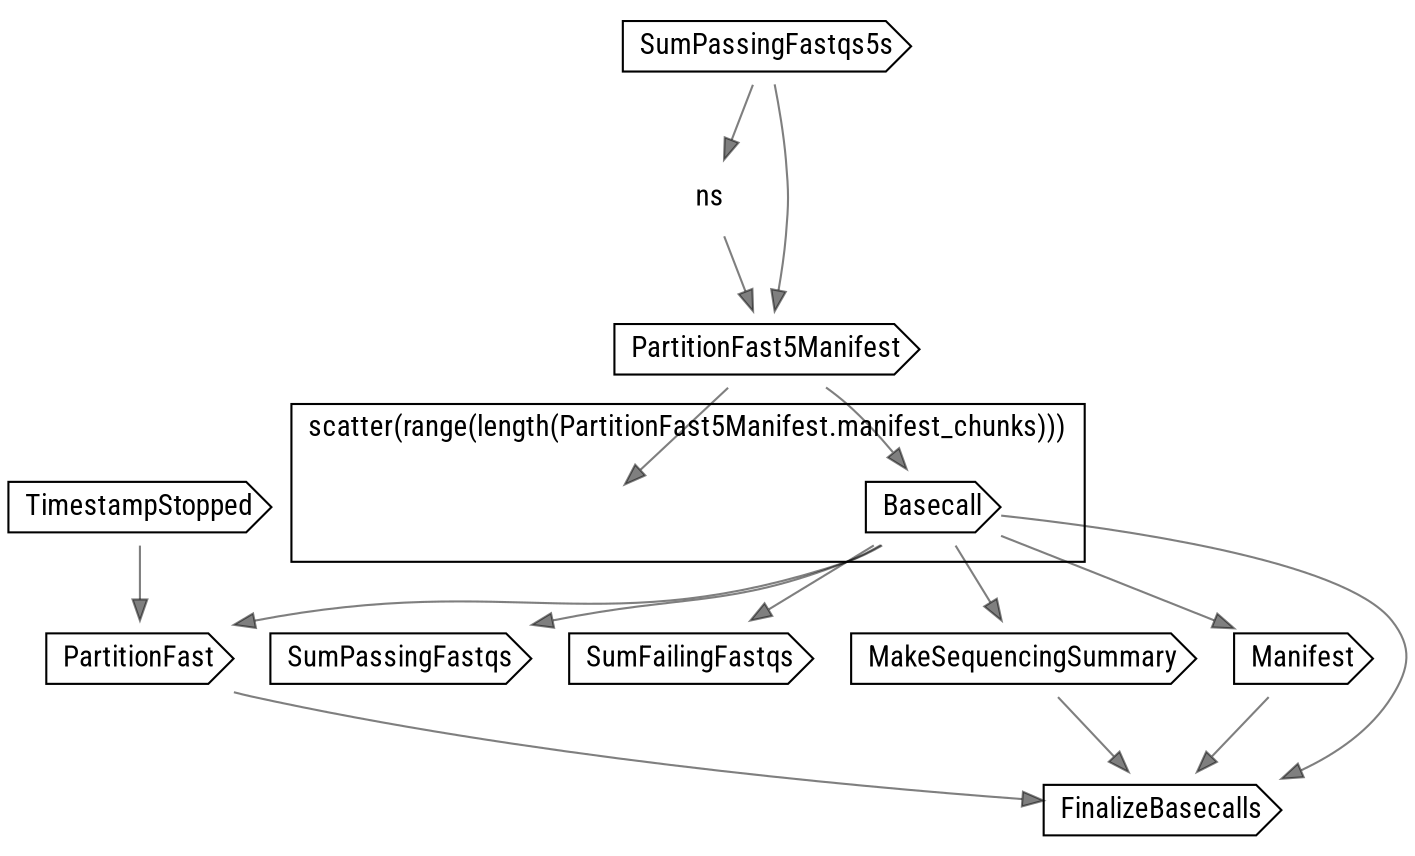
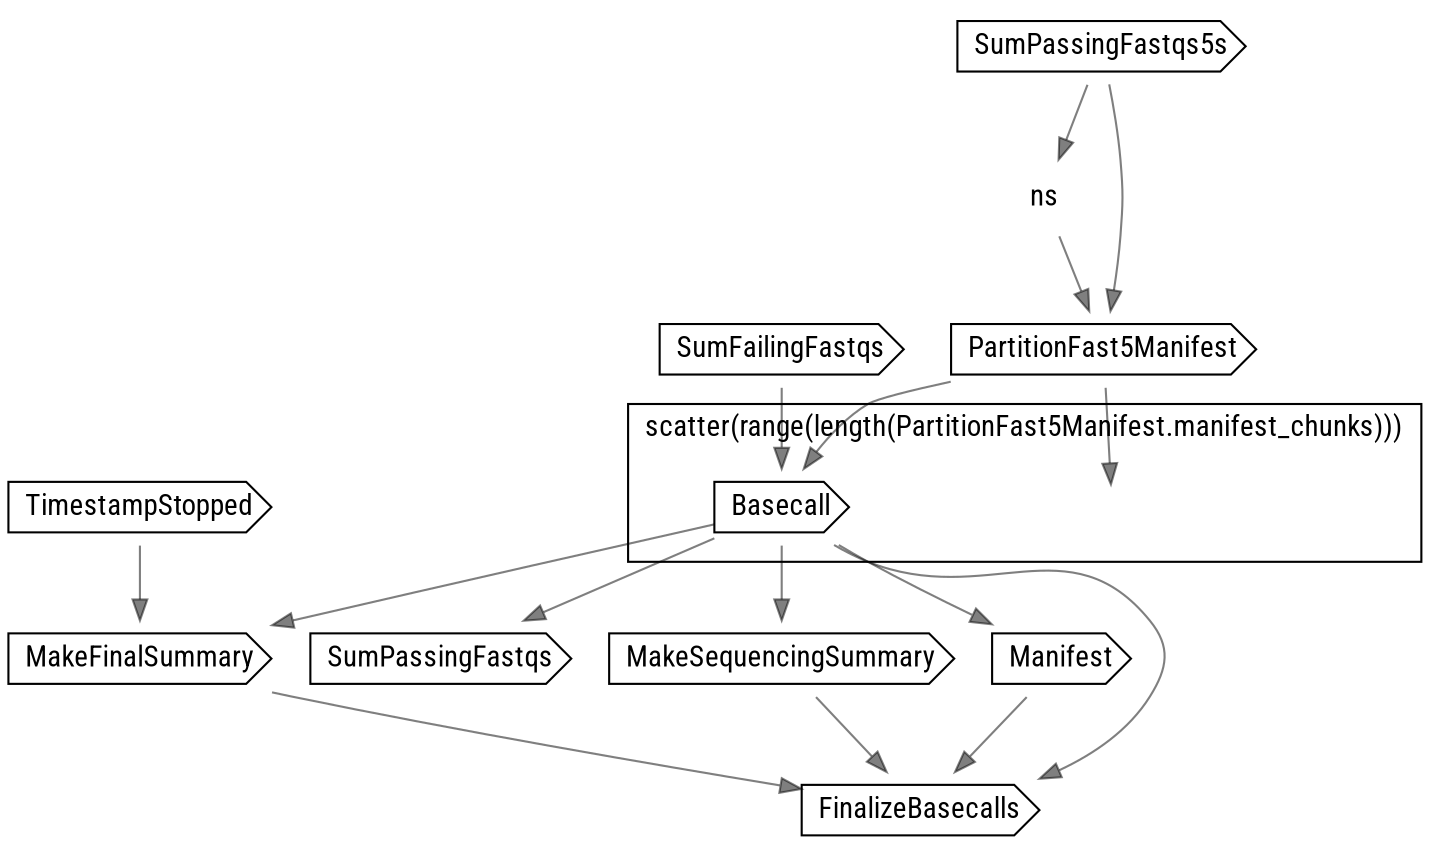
  digraph {
    compound=true
    fontname="Roboto Condensed"
    rankdir=TB
    node [fontname="Roboto Condensed" shape=cds]
    edge [color="#00000080" fontname="Roboto Condensed"]
    n1 [label=Basecall]
    "scatter-L44C5-chunk_index" [height=0 margin=0 style=invis width=0 shape=""]
    n3 [label=SumPassingFastqs]
    n4 [label=SumFailingFastqs]
    n5 [label=MakeSequencingSummary]
-   n6 [label=PartitionFast]
+   n6 [label=MakeFinalSummary]
    n7 [label=Manifest]
    n8 [label=FinalizeBasecalls]
    n9 [label=SumPassingFastqs5s]
    n10 [label=ns shape=plaintext]
    n11 [label=PartitionFast5Manifest]
    n12 [label=TimestampStopped]
    subgraph cluster_1 {
      label="scatter(range(length(PartitionFast5Manifest.manifest_chunks)))"
      rank=same
      n1
      "scatter-L44C5-chunk_index"
    }
    n1 -> n3
-   n1 -> n4
+   n4 -> n1
    n1 -> n5
    n1 -> n6
    n1 -> n7
    n1 -> n8
    n5 -> n8
    n6 -> n8
    n7 -> n8
    n9 -> n10
    n9 -> n11
    n10 -> n11
    n11 -> n1
    n11 -> "scatter-L44C5-chunk_index"
    n12 -> n6
  }
